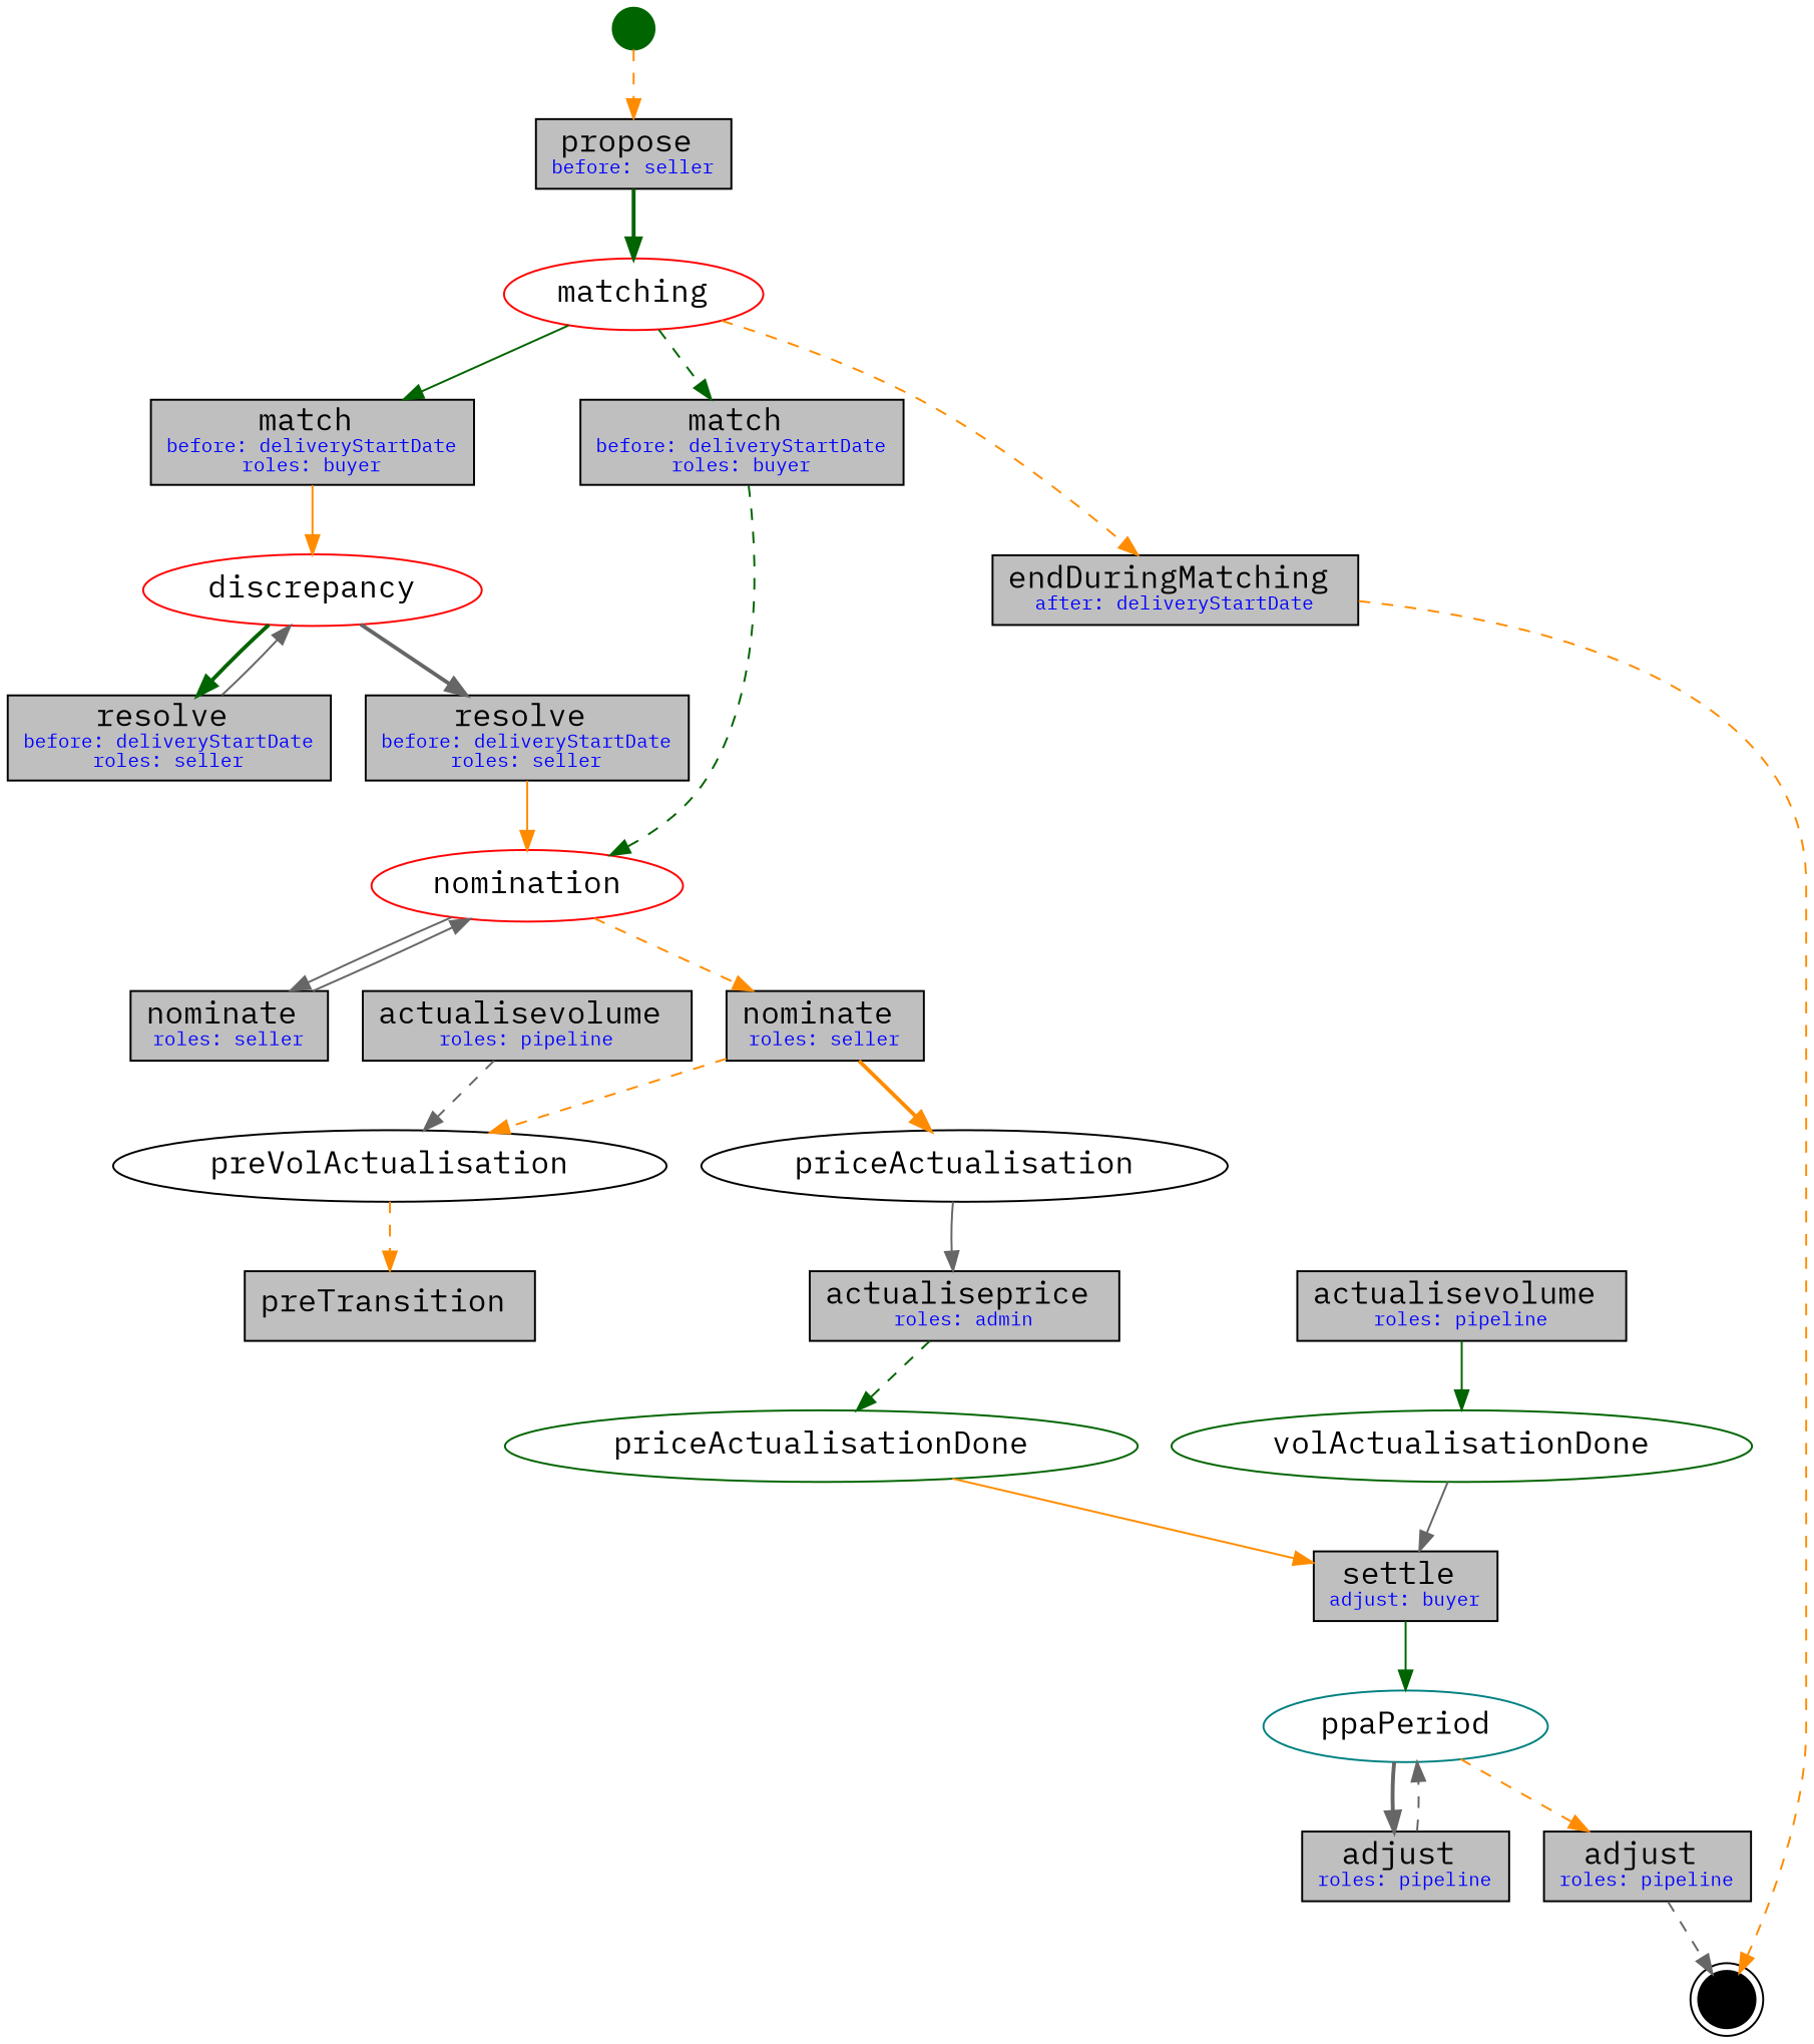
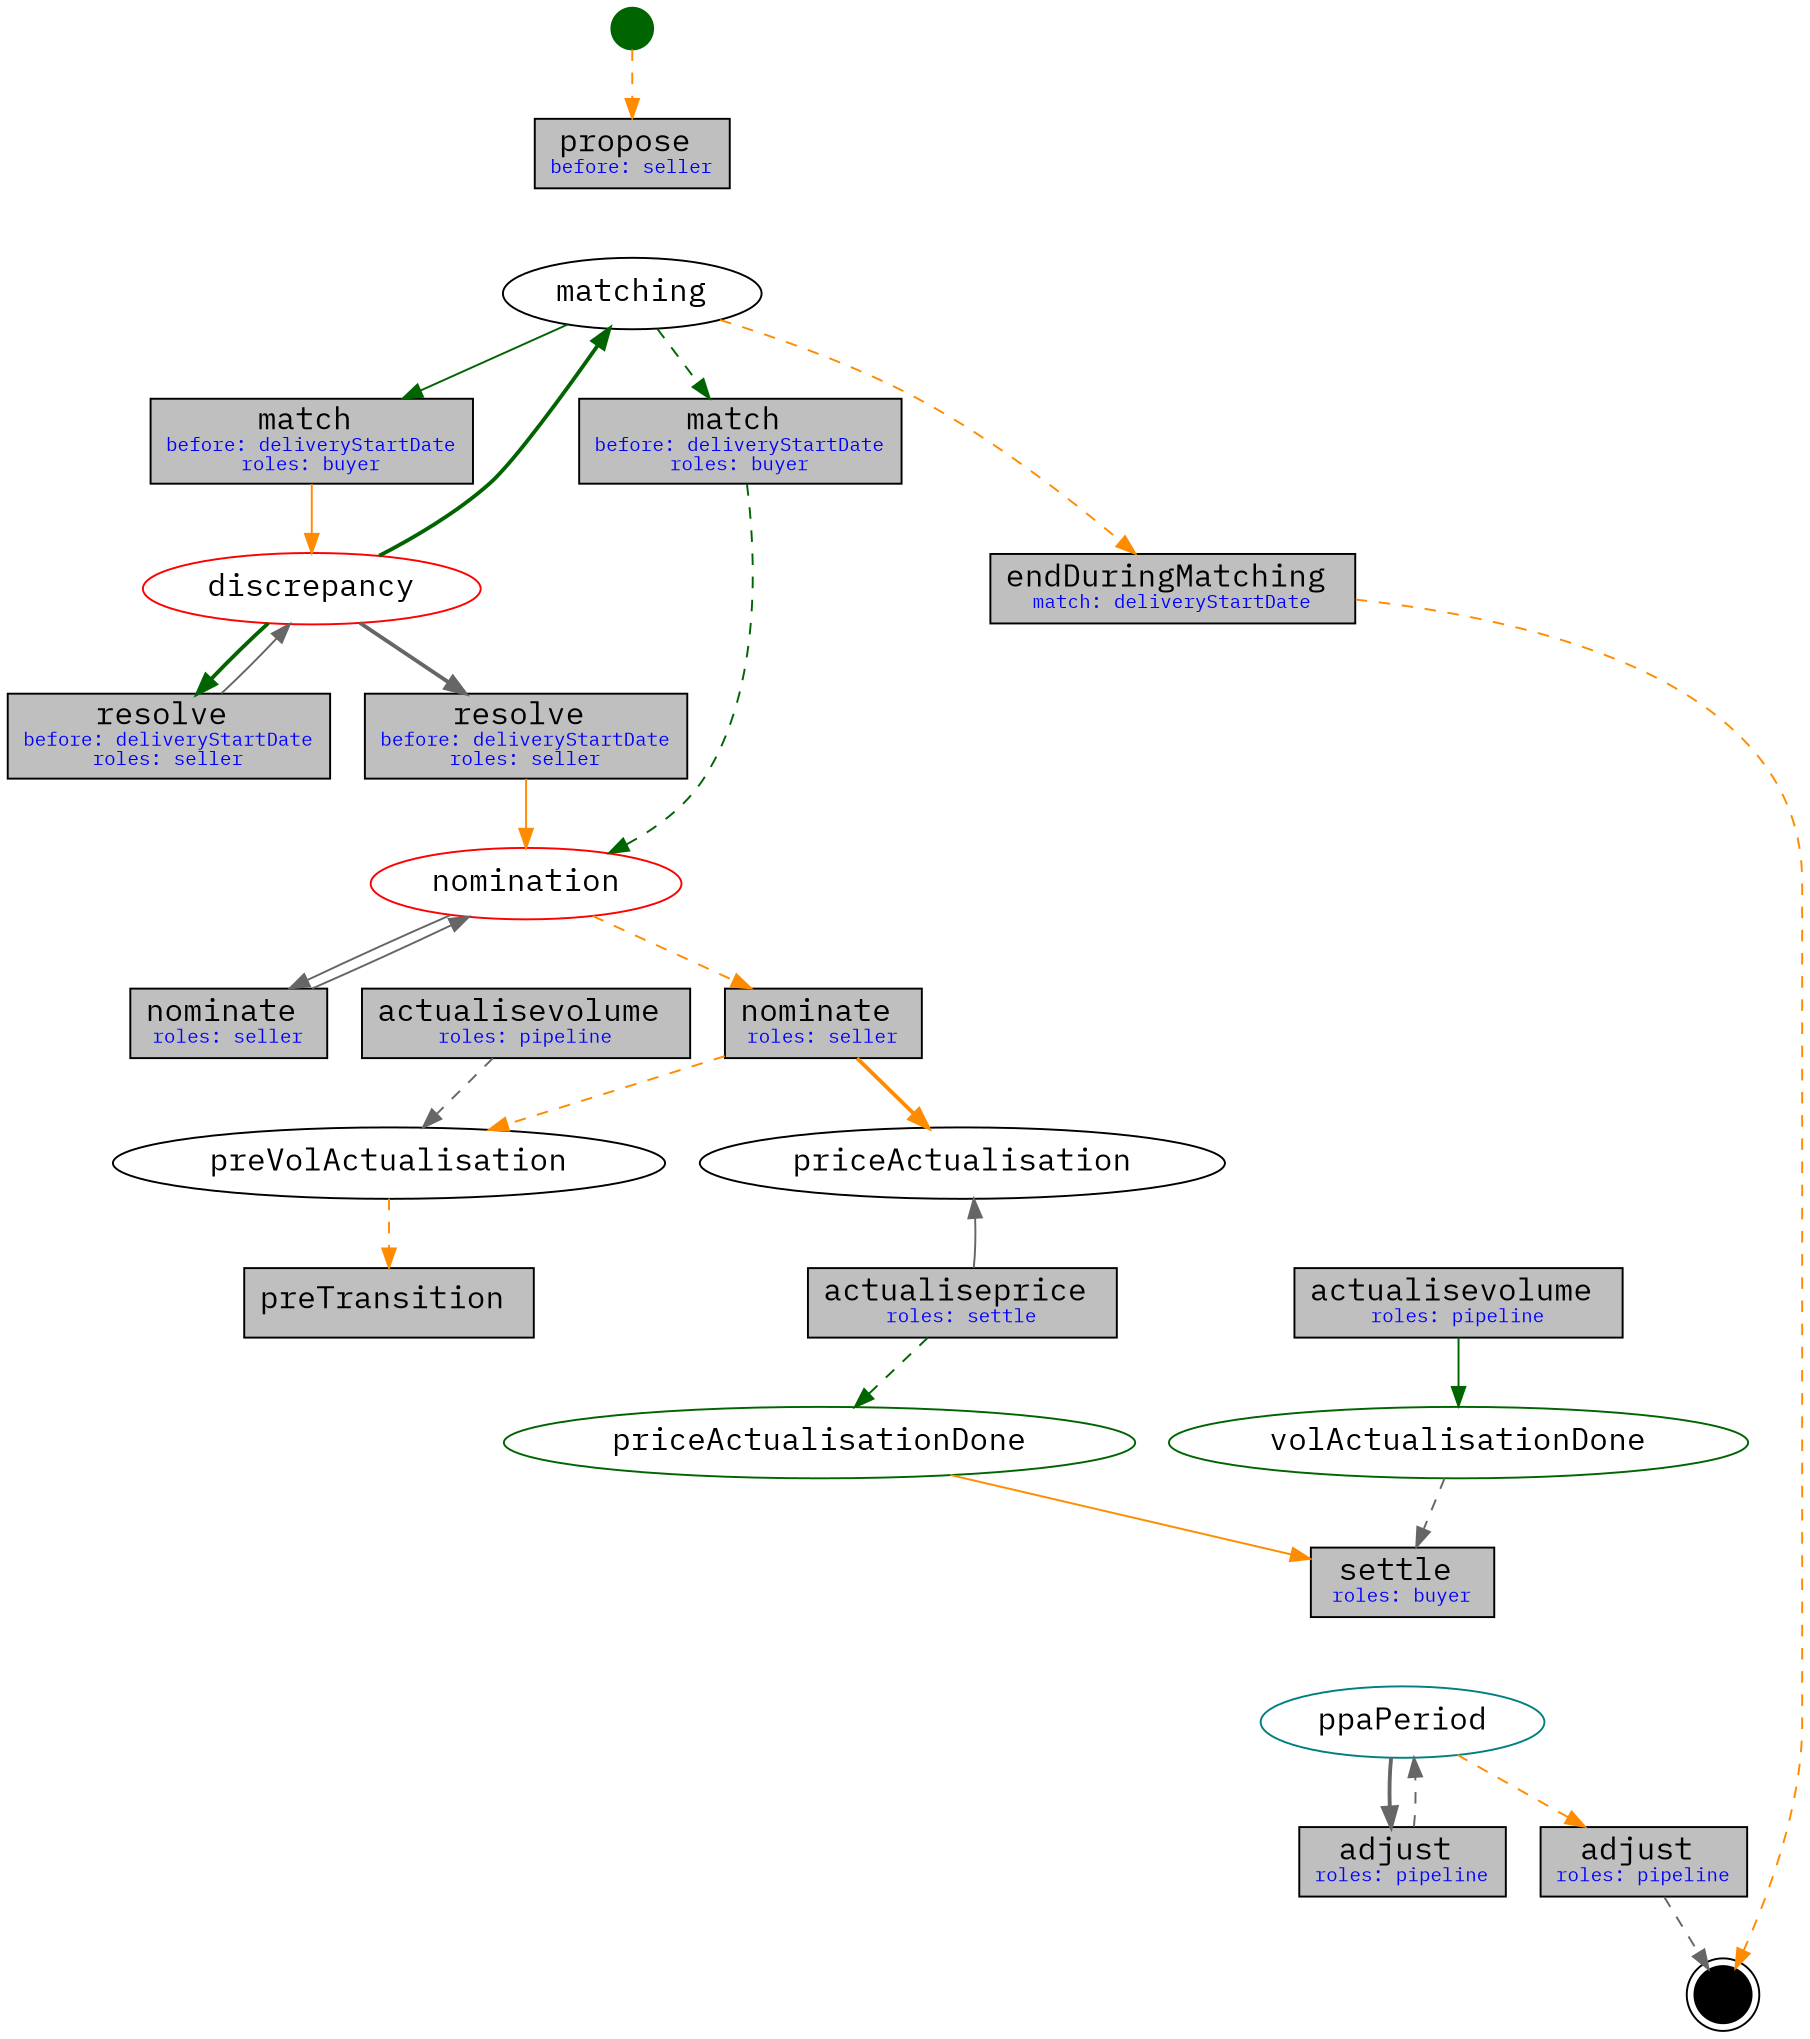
  digraph {
    fontname="IBM Plex Mono"
    node [color=black fillcolor=gray75 fontname="IBM Plex Mono" shape=box style=filled]
    edge [color=darkorange fontname="IBM Plex Mono" style=dashed]
    preVolActualisation [fillcolor=white fontsize=16 shape=ellipse]
    priceActualisation [fillcolor=white fontsize=16 shape=ellipse]
    priceActualisationDone [color=darkgreen fillcolor=white fontsize=16 shape=ellipse]
    volActualisationDone [color=darkgreen fillcolor=white fontsize=16 shape=ellipse]
    n5 [label=<<FONT POINT-SIZE="16">preTransition</FONT><FONT POINT-SIZE="10" COLOR="blue"> </FONT>>]
-   n6 [label=<<FONT POINT-SIZE="16">actualiseprice</FONT><FONT POINT-SIZE="10" COLOR="blue"> <BR/>roles: admin</FONT>>]
-   n7 [label=<<FONT POINT-SIZE="16">settle</FONT><FONT POINT-SIZE="10" COLOR="blue"> <BR/>adjust: buyer</FONT>>]
+   n6 [label=<<FONT POINT-SIZE="16">actualiseprice</FONT><FONT POINT-SIZE="10" COLOR="blue"> <BR/>roles: settle</FONT>>]
+   n7 [label=<<FONT POINT-SIZE="16">settle</FONT><FONT POINT-SIZE="10" COLOR="blue"> <BR/>roles: buyer</FONT>>]
    initial [color=darkgreen shape=point width=0.3 fillcolor=""]
    n9 [label=<<FONT POINT-SIZE="16">propose</FONT><FONT POINT-SIZE="10" COLOR="blue"> <BR/>before: seller</FONT>>]
-   matching [color=red fillcolor=white fontsize=16 shape=ellipse]
+   matching [fillcolor=white fontsize=16 shape=ellipse]
    discrepancy [color=red fillcolor=white fontsize=16 shape=ellipse]
    n12 [label=<<FONT POINT-SIZE="16">resolve</FONT><FONT POINT-SIZE="10" COLOR="blue"> <BR/>before: deliveryStartDate<BR/>roles: seller</FONT>>]
    n13 [label=<<FONT POINT-SIZE="16">resolve</FONT><FONT POINT-SIZE="10" COLOR="blue"> <BR/>before: deliveryStartDate<BR/>roles: seller</FONT>>]
    nomination [color=red fillcolor=white fontsize=16 shape=ellipse]
    n15 [label=<<FONT POINT-SIZE="16">match</FONT><FONT POINT-SIZE="10" COLOR="blue"> <BR/>before: deliveryStartDate<BR/>roles: buyer</FONT>>]
    n16 [label=<<FONT POINT-SIZE="16">match</FONT><FONT POINT-SIZE="10" COLOR="blue"> <BR/>before: deliveryStartDate<BR/>roles: buyer</FONT>>]
-   n17 [label=<<FONT POINT-SIZE="16">endDuringMatching</FONT><FONT POINT-SIZE="10" COLOR="blue"> <BR/>after: deliveryStartDate</FONT>>]
+   n17 [label=<<FONT POINT-SIZE="16">endDuringMatching</FONT><FONT POINT-SIZE="10" COLOR="blue"> <BR/>match: deliveryStartDate</FONT>>]
    terminal [peripheries=2 shape=point width=0.3 fillcolor=""]
    n19 [label=<<FONT POINT-SIZE="16">nominate</FONT><FONT POINT-SIZE="10" COLOR="blue"> <BR/>roles: seller</FONT>>]
    n20 [label=<<FONT POINT-SIZE="16">nominate</FONT><FONT POINT-SIZE="10" COLOR="blue"> <BR/>roles: seller</FONT>>]
    ppaPeriod [color=teal fillcolor=white fontsize=16 shape=ellipse]
    n22 [label=<<FONT POINT-SIZE="16">adjust</FONT><FONT POINT-SIZE="10" COLOR="blue"> <BR/>roles: pipeline</FONT>>]
    n23 [label=<<FONT POINT-SIZE="16">adjust</FONT><FONT POINT-SIZE="10" COLOR="blue"> <BR/>roles: pipeline</FONT>>]
    n24 [label=<<FONT POINT-SIZE="16">actualisevolume</FONT><FONT POINT-SIZE="10" COLOR="blue"> <BR/>roles: pipeline</FONT>>]
    n25 [label=<<FONT POINT-SIZE="16">actualisevolume</FONT><FONT POINT-SIZE="10" COLOR="blue"> <BR/>roles: pipeline</FONT>>]
    subgraph sub_1 {
      rank=same
      preVolActualisation
      priceActualisation
    }
    subgraph sub_2 {
      rank=same
      priceActualisationDone
      volActualisationDone
    }
    preVolActualisation -> n5
-   priceActualisation -> n6 [color=gray40 style=solid]
+   n6 -> priceActualisation [color=gray40 style=solid]
    priceActualisationDone -> n7 [style=solid]
-   volActualisationDone -> n7 [color=gray40 style=solid]
+   volActualisationDone -> n7 [color=gray40]
    n6 -> priceActualisationDone [color=darkgreen]
-   n7 -> ppaPeriod [color=darkgreen style=solid]
    initial -> n9
-   n9 -> matching [color=darkgreen style=bold]
+   discrepancy -> matching [color=darkgreen style=bold]
    matching -> n15 [color=darkgreen style=solid]
    matching -> n16 [color=darkgreen]
    matching -> n17
    discrepancy -> n12 [color=darkgreen style=bold]
    discrepancy -> n13 [color=gray40 style=bold]
    n12 -> discrepancy [color=gray40 style=solid]
    n13 -> nomination [style=solid]
    nomination -> n19 [color=gray40 style=solid]
    nomination -> n20
    n15 -> discrepancy [style=solid]
    n16 -> nomination [color=darkgreen]
    n17 -> terminal
    n19 -> nomination [color=gray40 style=solid]
    n20 -> preVolActualisation
    n20 -> priceActualisation [style=bold]
    ppaPeriod -> n22 [color=gray40 style=bold]
    ppaPeriod -> n23
    n22 -> ppaPeriod [color=gray40]
    n23 -> terminal [color=gray40]
    n24 -> preVolActualisation [color=gray40]
    n25 -> volActualisationDone [color=darkgreen style=solid]
  }
